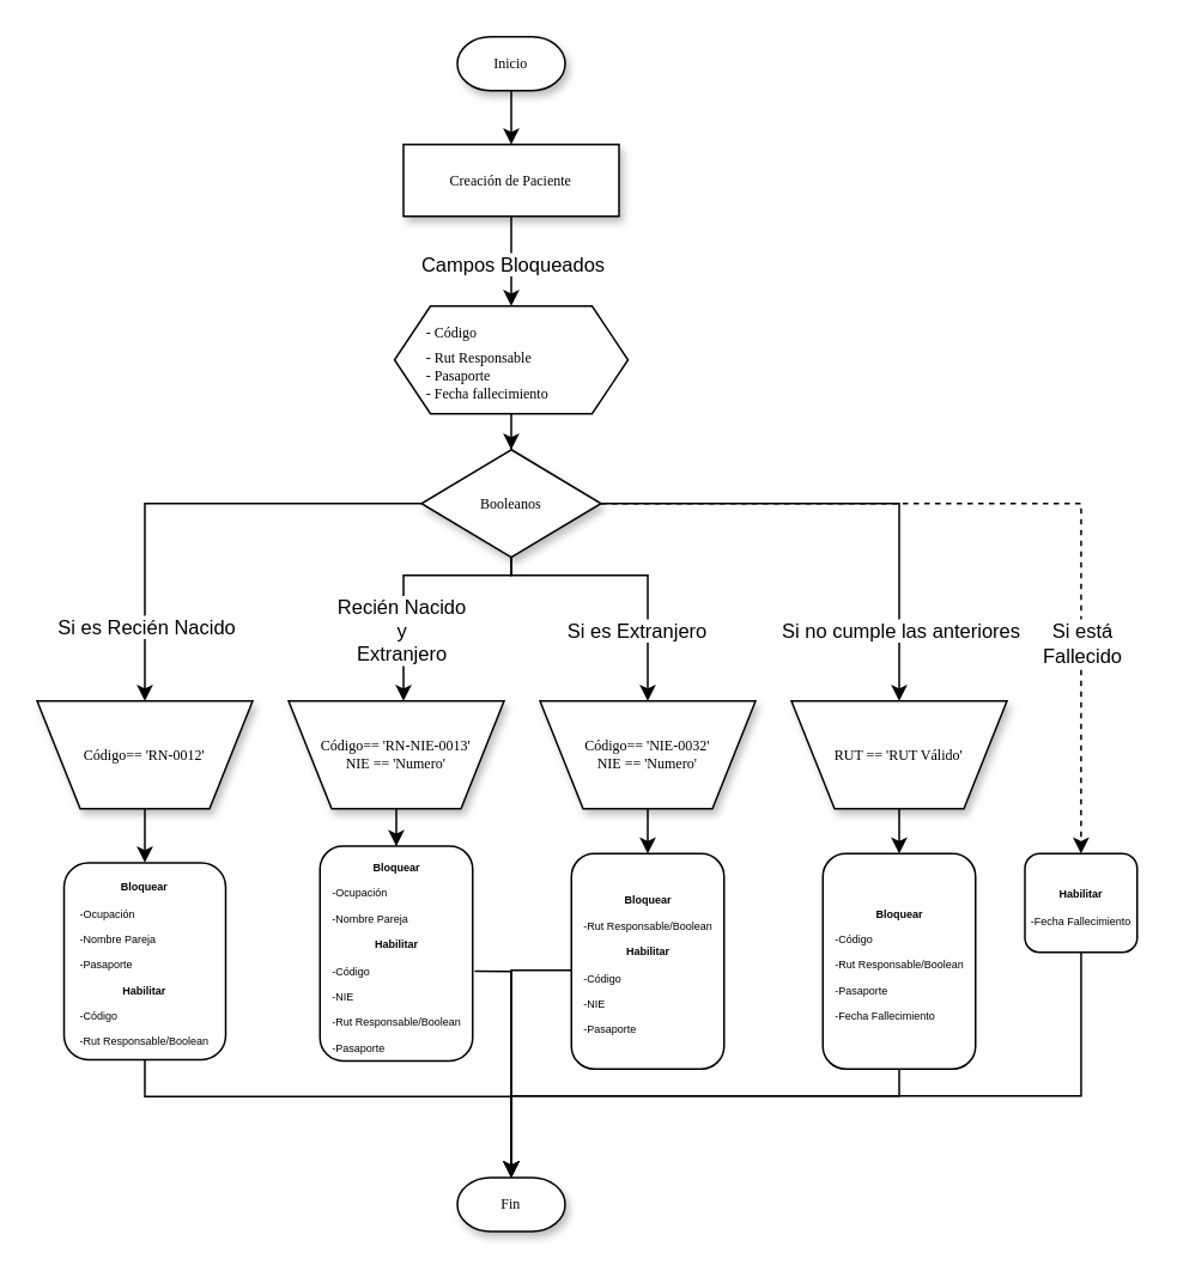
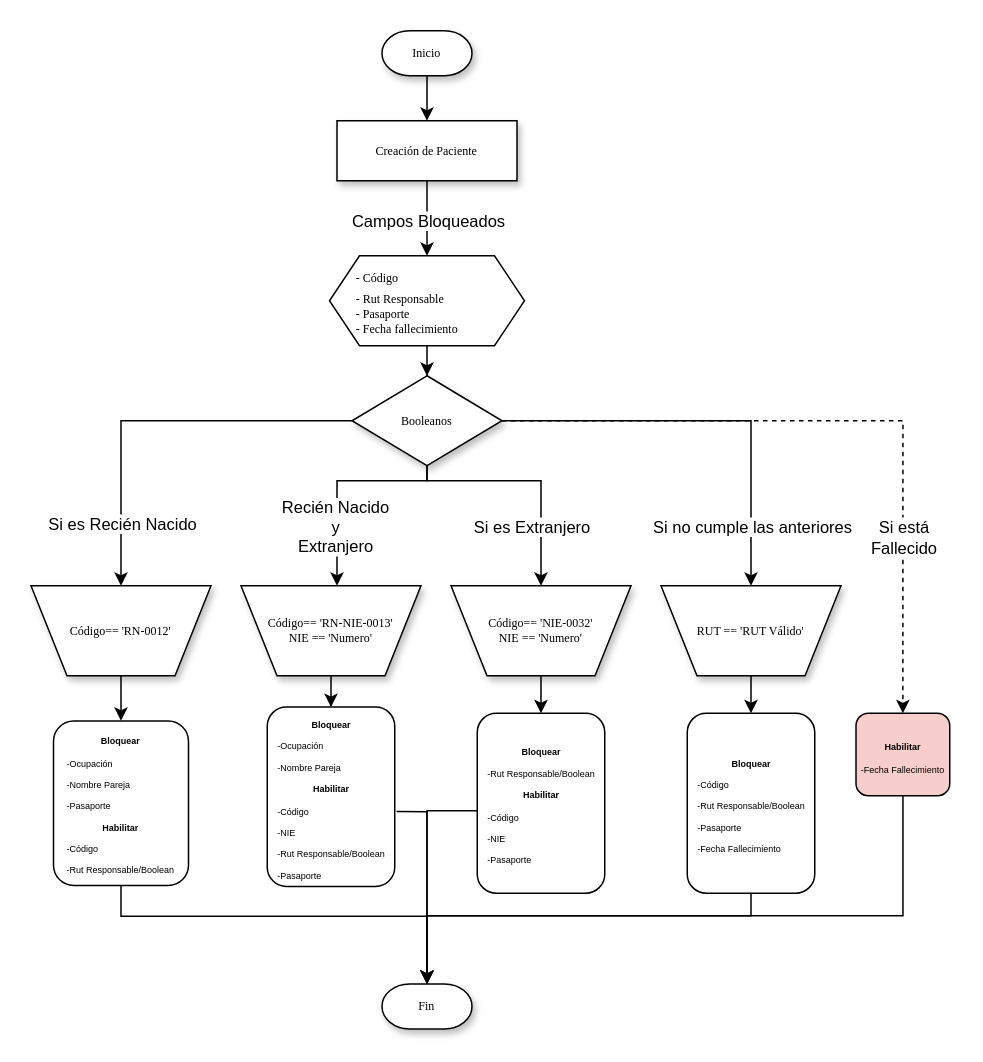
  <mxCell id="0" />
  <mxCell id="1" parent="0" />
  <mxCell id="2" value="Código== 'RN-0012'" style="shape=trapezoid;whiteSpace=wrap;html=1;rounded=0;shadow=1;labelBackgroundColor=none;strokeWidth=1;fontFamily=Verdana;fontSize=8;align=center;flipV=1;" vertex="1" parent="1"><mxGeometry x="20" y="390" width="120" height="60" as="geometry" /></mxCell>
  <mxCell id="3" value="Creación de Paciente" style="whiteSpace=wrap;html=1;rounded=0;shadow=1;labelBackgroundColor=none;strokeWidth=1;fontFamily=Verdana;fontSize=8;align=center;" vertex="1" parent="1"><mxGeometry x="224" y="80" width="120" height="40" as="geometry" /></mxCell>
  <mxCell id="4" value="Fin" style="strokeWidth=1;html=1;shape=mxgraph.flowchart.terminator;whiteSpace=wrap;rounded=0;shadow=1;labelBackgroundColor=none;fontFamily=Verdana;fontSize=8;align=center;" vertex="1" parent="1"><mxGeometry x="254" y="655.43" width="60" height="30" as="geometry" /></mxCell>
  <mxCell id="5" style="edgeStyle=orthogonalEdgeStyle;rounded=0;orthogonalLoop=1;jettySize=auto;html=1;entryX=0.5;entryY=0;entryDx=0;entryDy=0;" edge="1" parent="1" source="6" target="3"><mxGeometry relative="1" as="geometry" /></mxCell>
  <mxCell id="6" value="Inicio" style="strokeWidth=1;html=1;shape=mxgraph.flowchart.terminator;whiteSpace=wrap;rounded=0;shadow=1;labelBackgroundColor=none;fontFamily=Verdana;fontSize=8;align=center;" vertex="1" parent="1"><mxGeometry x="254" y="20" width="60" height="30" as="geometry" /></mxCell>
  <mxCell id="7" style="edgeStyle=orthogonalEdgeStyle;rounded=0;orthogonalLoop=1;jettySize=auto;html=1;entryX=0.5;entryY=0;entryDx=0;entryDy=0;" edge="1" parent="1" source="13" target="2"><mxGeometry relative="1" as="geometry" /></mxCell>
  <mxCell id="8" value="Si es Recién Nacido" style="edgeLabel;html=1;align=center;verticalAlign=middle;resizable=0;points=[];" vertex="1" connectable="0" parent="7"><mxGeometry x="0.553" y="-2" relative="1" as="geometry"><mxPoint x="2" y="17" as="offset" /></mxGeometry></mxCell>
  <mxCell id="9" style="edgeStyle=orthogonalEdgeStyle;rounded=0;orthogonalLoop=1;jettySize=auto;html=1;entryX=0.5;entryY=0;entryDx=0;entryDy=0;" edge="1" parent="1" source="13" target="17"><mxGeometry relative="1" as="geometry"><Array as="points"><mxPoint x="284" y="320" /><mxPoint x="360" y="320" /></Array></mxGeometry></mxCell>
  <mxCell id="10" value="Si es Extranjero" style="edgeLabel;html=1;align=center;verticalAlign=middle;resizable=0;points=[];" vertex="1" connectable="0" parent="9"><mxGeometry x="-0.467" relative="1" as="geometry"><mxPoint x="37" y="30" as="offset" /></mxGeometry></mxCell>
  <mxCell id="11" style="edgeStyle=orthogonalEdgeStyle;rounded=0;orthogonalLoop=1;jettySize=auto;html=1;entryX=0.5;entryY=0;entryDx=0;entryDy=0;" edge="1" parent="1" source="13" target="19"><mxGeometry relative="1" as="geometry" /></mxCell>
  <mxCell id="12" value="Si no cumple las anteriores" style="edgeLabel;html=1;align=center;verticalAlign=middle;resizable=0;points=[];" vertex="1" connectable="0" parent="11"><mxGeometry x="0.566" y="1" relative="1" as="geometry"><mxPoint x="-1" y="20" as="offset" /></mxGeometry></mxCell>
  <mxCell id="13" value="Booleanos" style="rhombus;whiteSpace=wrap;html=1;rounded=0;shadow=1;labelBackgroundColor=none;strokeWidth=1;fontFamily=Verdana;fontSize=8;align=center;" vertex="1" parent="1"><mxGeometry x="234" y="250" width="100" height="60" as="geometry" /></mxCell>
  <mxCell id="14" style="edgeStyle=orthogonalEdgeStyle;rounded=0;orthogonalLoop=1;jettySize=auto;html=1;entryX=0.5;entryY=0;entryDx=0;entryDy=0;" edge="1" parent="1" source="3" target="29"><mxGeometry relative="1" as="geometry"><mxPoint x="284" y="180" as="targetPoint" /></mxGeometry></mxCell>
  <mxCell id="15" value="Campos Bloqueados" style="edgeLabel;html=1;align=center;verticalAlign=middle;resizable=0;points=[];" vertex="1" connectable="0" parent="14"><mxGeometry x="-0.168" relative="1" as="geometry"><mxPoint y="5" as="offset" /></mxGeometry></mxCell>
  <mxCell id="16" style="edgeStyle=orthogonalEdgeStyle;rounded=0;orthogonalLoop=1;jettySize=auto;html=1;entryX=0.5;entryY=0;entryDx=0;entryDy=0;" edge="1" parent="1" source="17" target="33"><mxGeometry relative="1" as="geometry" /></mxCell>
  <mxCell id="17" value="Código== 'NIE-0032'&lt;br&gt;NIE == 'Numero'" style="shape=trapezoid;whiteSpace=wrap;html=1;rounded=0;shadow=1;labelBackgroundColor=none;strokeWidth=1;fontFamily=Verdana;fontSize=8;align=center;flipV=1;" vertex="1" parent="1"><mxGeometry x="300" y="390" width="120" height="60" as="geometry" /></mxCell>
  <mxCell id="18" style="edgeStyle=orthogonalEdgeStyle;rounded=0;orthogonalLoop=1;jettySize=auto;html=1;entryX=0.5;entryY=0;entryDx=0;entryDy=0;" edge="1" parent="1" source="19" target="34"><mxGeometry relative="1" as="geometry" /></mxCell>
  <mxCell id="19" value="RUT == 'RUT Válido&lt;span style=&quot;background-color: transparent; color: light-dark(rgb(0, 0, 0), rgb(255, 255, 255));&quot;&gt;'&lt;/span&gt;" style="shape=trapezoid;whiteSpace=wrap;html=1;rounded=0;shadow=1;labelBackgroundColor=none;strokeWidth=1;fontFamily=Verdana;fontSize=8;align=center;flipV=1;" vertex="1" parent="1"><mxGeometry x="440" y="390" width="120" height="60" as="geometry" /></mxCell>
  <mxCell id="20" style="edgeStyle=orthogonalEdgeStyle;rounded=0;orthogonalLoop=1;jettySize=auto;html=1;entryX=0.5;entryY=0;entryDx=0;entryDy=0;entryPerimeter=0;exitX=0.015;exitY=0.677;exitDx=0;exitDy=0;exitPerimeter=0;" edge="1" parent="1" source="33" target="4"><mxGeometry relative="1" as="geometry"><mxPoint x="310" y="510" as="sourcePoint" /><Array as="points"><mxPoint x="326" y="540" /><mxPoint x="284" y="540" /></Array></mxGeometry></mxCell>
  <mxCell id="21" style="edgeStyle=orthogonalEdgeStyle;rounded=0;orthogonalLoop=1;jettySize=auto;html=1;entryX=0.5;entryY=0;entryDx=0;entryDy=0;" edge="1" parent="1" source="22" target="32"><mxGeometry relative="1" as="geometry" /></mxCell>
  <mxCell id="22" value="Código== 'RN-NIE-0013'&lt;br&gt;NIE == 'Numero'" style="shape=trapezoid;whiteSpace=wrap;html=1;rounded=0;shadow=1;labelBackgroundColor=none;strokeWidth=1;fontFamily=Verdana;fontSize=8;align=center;flipV=1;" vertex="1" parent="1"><mxGeometry x="160" y="390" width="120" height="60" as="geometry" /></mxCell>
  <mxCell id="23" style="edgeStyle=orthogonalEdgeStyle;rounded=0;orthogonalLoop=1;jettySize=auto;html=1;entryX=0.5;entryY=0;entryDx=0;entryDy=0;exitX=0.5;exitY=1;exitDx=0;exitDy=0;" edge="1" parent="1" source="13"><mxGeometry relative="1" as="geometry"><mxPoint x="288" y="310" as="sourcePoint" /><mxPoint x="224" y="390" as="targetPoint" /><Array as="points"><mxPoint x="284" y="320" /><mxPoint x="224" y="320" /></Array></mxGeometry></mxCell>
  <mxCell id="24" value="Recién Nacido&lt;br&gt;y&lt;br&gt;Extranjero" style="edgeLabel;html=1;align=center;verticalAlign=middle;resizable=0;points=[];" vertex="1" connectable="0" parent="23"><mxGeometry x="-0.322" y="-1" relative="1" as="geometry"><mxPoint x="-25" y="31" as="offset" /></mxGeometry></mxCell>
  <mxCell id="25" style="edgeStyle=orthogonalEdgeStyle;rounded=0;orthogonalLoop=1;jettySize=auto;html=1;entryX=0.5;entryY=0;entryDx=0;entryDy=0;entryPerimeter=0;" edge="1" parent="1" source="30" target="4"><mxGeometry relative="1" as="geometry"><mxPoint x="130" y="610.43" as="sourcePoint" /><Array as="points"><mxPoint x="284" y="610.43" /></Array></mxGeometry></mxCell>
  <mxCell id="26" style="edgeStyle=orthogonalEdgeStyle;rounded=0;orthogonalLoop=1;jettySize=auto;html=1;entryX=0.5;entryY=0;entryDx=0;entryDy=0;entryPerimeter=0;exitX=0.5;exitY=1;exitDx=0;exitDy=0;" edge="1" parent="1" source="34" target="4"><mxGeometry relative="1" as="geometry"><mxPoint x="440" y="610.381" as="sourcePoint" /><Array as="points"><mxPoint x="500" y="610" /><mxPoint x="284" y="610" /></Array></mxGeometry></mxCell>
  <mxCell id="27" style="edgeStyle=orthogonalEdgeStyle;rounded=0;orthogonalLoop=1;jettySize=auto;html=1;entryX=0.5;entryY=0;entryDx=0;entryDy=0;entryPerimeter=0;exitX=1.014;exitY=0.583;exitDx=0;exitDy=0;exitPerimeter=0;" edge="1" parent="1" source="32" target="4"><mxGeometry relative="1" as="geometry"><Array as="points"><mxPoint x="284" y="540" /></Array></mxGeometry></mxCell>
  <mxCell id="28" style="edgeStyle=orthogonalEdgeStyle;rounded=0;orthogonalLoop=1;jettySize=auto;html=1;entryX=0.5;entryY=0;entryDx=0;entryDy=0;" edge="1" parent="1" source="29" target="13"><mxGeometry relative="1" as="geometry"><mxPoint x="284.029" y="230" as="sourcePoint" /></mxGeometry></mxCell>
  <mxCell id="29" value="&lt;span style=&quot;font-family: Verdana; font-size: 8px;&quot;&gt;&lt;span style=&quot;white-space: pre;&quot;&gt;&#09;&lt;/span&gt;- Código&lt;/span&gt;&lt;div&gt;&lt;span style=&quot;font-family: Verdana; font-size: 8px;&quot;&gt;&lt;span style=&quot;white-space: pre;&quot;&gt;&#09;&lt;/span&gt;- Rut Responsable&lt;/span&gt;&lt;div style=&quot;font-family: Verdana; font-size: 8px;&quot;&gt;&lt;span style=&quot;white-space: pre;&quot;&gt;&#09;&lt;/span&gt;- Pasaporte&lt;/div&gt;&lt;div style=&quot;font-family: Verdana; font-size: 8px;&quot;&gt;&lt;span style=&quot;white-space: pre;&quot;&gt;&#09;&lt;/span&gt;- Fecha fallecimiento&lt;/div&gt;&lt;/div&gt;" style="shape=hexagon;perimeter=hexagonPerimeter2;whiteSpace=wrap;html=1;fixedSize=1;align=left;" vertex="1" parent="1"><mxGeometry x="219" y="170" width="130" height="60" as="geometry" /></mxCell>
  <mxCell id="30" value="&lt;b&gt;&lt;font style=&quot;font-size: 6px;&quot;&gt;Bloquear&lt;/font&gt;&lt;/b&gt;&lt;div style=&quot;text-align: left;&quot;&gt;&lt;font style=&quot;font-size: 6px;&quot;&gt;-Ocupación&lt;/font&gt;&lt;/div&gt;&lt;div style=&quot;text-align: left;&quot;&gt;&lt;font style=&quot;font-size: 6px;&quot;&gt;-Nombre Pareja&lt;/font&gt;&lt;/div&gt;&lt;div style=&quot;text-align: left;&quot;&gt;&lt;font style=&quot;font-size: 6px;&quot;&gt;-Pasaporte&lt;/font&gt;&lt;/div&gt;&lt;div&gt;&lt;font style=&quot;font-size: 6px;&quot;&gt;&lt;b&gt;Habilitar&lt;/b&gt;&lt;/font&gt;&lt;/div&gt;&lt;div style=&quot;text-align: left;&quot;&gt;&lt;font style=&quot;font-size: 6px;&quot;&gt;-Código&lt;/font&gt;&lt;/div&gt;&lt;div style=&quot;text-align: left;&quot;&gt;&lt;font style=&quot;font-size: 6px;&quot;&gt;-Rut Responsable/Boolean&lt;/font&gt;&lt;/div&gt;" style="rounded=1;whiteSpace=wrap;html=1;" vertex="1" parent="1"><mxGeometry x="35" y="480.22" width="90" height="109.57" as="geometry" /></mxCell>
  <mxCell id="31" style="edgeStyle=orthogonalEdgeStyle;rounded=0;orthogonalLoop=1;jettySize=auto;html=1;" edge="1" parent="1" source="2"><mxGeometry relative="1" as="geometry"><mxPoint x="80" y="480" as="targetPoint" /></mxGeometry></mxCell>
  <mxCell id="32" value="&lt;b&gt;&lt;font style=&quot;font-size: 6px;&quot;&gt;Bloquear&lt;/font&gt;&lt;/b&gt;&lt;div style=&quot;text-align: left;&quot;&gt;&lt;font style=&quot;font-size: 6px;&quot;&gt;-Ocupación&lt;/font&gt;&lt;/div&gt;&lt;div style=&quot;text-align: left;&quot;&gt;&lt;font style=&quot;font-size: 6px;&quot;&gt;-Nombre Pareja&lt;/font&gt;&lt;/div&gt;&lt;div&gt;&lt;font style=&quot;font-size: 6px;&quot;&gt;&lt;b&gt;Habilitar&lt;/b&gt;&lt;/font&gt;&lt;/div&gt;&lt;div style=&quot;text-align: left;&quot;&gt;&lt;font style=&quot;font-size: 6px;&quot;&gt;-Código&lt;/font&gt;&lt;/div&gt;&lt;div style=&quot;text-align: left;&quot;&gt;&lt;font style=&quot;font-size: 6px;&quot;&gt;-NIE&lt;/font&gt;&lt;/div&gt;&lt;div style=&quot;text-align: left;&quot;&gt;&lt;font style=&quot;font-size: 6px;&quot;&gt;-Rut Responsable/Boolean&lt;/font&gt;&lt;/div&gt;&lt;div style=&quot;text-align: left;&quot;&gt;&lt;font style=&quot;font-size: 6px;&quot;&gt;-Pasaporte&lt;br&gt;&lt;/font&gt;&lt;/div&gt;" style="rounded=1;whiteSpace=wrap;html=1;" vertex="1" parent="1"><mxGeometry x="177.5" y="470.86" width="85" height="119.57" as="geometry" /></mxCell>
  <mxCell id="33" value="&lt;b&gt;&lt;font style=&quot;font-size: 6px;&quot;&gt;Bloquear&lt;/font&gt;&lt;/b&gt;&lt;div style=&quot;text-align: left;&quot;&gt;&lt;font style=&quot;font-size: 6px;&quot;&gt;-Rut Responsable/Boolean&lt;/font&gt;&lt;/div&gt;&lt;div&gt;&lt;font style=&quot;font-size: 6px;&quot;&gt;&lt;b&gt;Habilitar&lt;/b&gt;&lt;/font&gt;&lt;/div&gt;&lt;div style=&quot;text-align: left;&quot;&gt;&lt;font style=&quot;font-size: 6px;&quot;&gt;-Código&lt;/font&gt;&lt;/div&gt;&lt;div style=&quot;text-align: left;&quot;&gt;&lt;font style=&quot;font-size: 6px;&quot;&gt;-NIE&lt;/font&gt;&lt;/div&gt;&lt;div style=&quot;text-align: left;&quot;&gt;&lt;font style=&quot;font-size: 6px;&quot;&gt;-Pasaporte&lt;br&gt;&lt;/font&gt;&lt;/div&gt;" style="rounded=1;whiteSpace=wrap;html=1;" vertex="1" parent="1"><mxGeometry x="317.5" y="475" width="85" height="120" as="geometry" /></mxCell>
  <mxCell id="34" value="&lt;b&gt;&lt;font style=&quot;font-size: 6px;&quot;&gt;Bloquear&lt;/font&gt;&lt;/b&gt;&lt;div style=&quot;text-align: left;&quot;&gt;&lt;font style=&quot;font-size: 6px;&quot;&gt;-Código&lt;/font&gt;&lt;/div&gt;&lt;div style=&quot;text-align: left;&quot;&gt;&lt;font style=&quot;font-size: 6px;&quot;&gt;-Rut Responsable/Boolean&lt;/font&gt;&lt;/div&gt;&lt;div style=&quot;text-align: left;&quot;&gt;&lt;font style=&quot;font-size: 6px;&quot;&gt;-Pasaporte&lt;/font&gt;&lt;/div&gt;&lt;div style=&quot;text-align: left;&quot;&gt;&lt;font style=&quot;font-size: 6px;&quot;&gt;-Fecha Fallecimiento&lt;/font&gt;&lt;/div&gt;" style="rounded=1;whiteSpace=wrap;html=1;" vertex="1" parent="1"><mxGeometry x="457.5" y="475" width="85" height="120" as="geometry" /></mxCell>
  <mxCell id="35" style="edgeStyle=orthogonalEdgeStyle;rounded=0;orthogonalLoop=1;jettySize=auto;html=1;entryX=0.5;entryY=0;entryDx=0;entryDy=0;dashed=1;" edge="1" source="13" target="38" parent="1"><mxGeometry relative="1" as="geometry"><mxPoint x="640" y="450" as="sourcePoint" /></mxGeometry></mxCell>
  <mxCell id="36" value="Si está&lt;br&gt;Fallecido" style="edgeLabel;html=1;align=center;verticalAlign=middle;resizable=0;points=[];" vertex="1" connectable="0" parent="35"><mxGeometry x="0.482" y="-1" relative="1" as="geometry"><mxPoint x="1" y="2" as="offset" /></mxGeometry></mxCell>
  <mxCell id="37" style="edgeStyle=orthogonalEdgeStyle;rounded=0;orthogonalLoop=1;jettySize=auto;html=1;" edge="1" parent="1" source="38" target="4"><mxGeometry relative="1" as="geometry"><Array as="points"><mxPoint x="601" y="610" /><mxPoint x="284" y="610" /></Array></mxGeometry></mxCell>
- <mxCell id="38" value="&lt;b&gt;&lt;font style=&quot;font-size: 6px;&quot;&gt;Habilitar&lt;/font&gt;&lt;/b&gt;&lt;div style=&quot;text-align: left;&quot;&gt;&lt;font style=&quot;font-size: 6px;&quot;&gt;-Fecha Fallecimiento&lt;/font&gt;&lt;/div&gt;" style="rounded=1;whiteSpace=wrap;html=1;" vertex="1" parent="1"><mxGeometry x="570" y="475" width="62.5" height="55" as="geometry" /></mxCell>
+ <mxCell id="38" value="&lt;b&gt;&lt;font style=&quot;font-size: 6px;&quot;&gt;Habilitar&lt;/font&gt;&lt;/b&gt;&lt;div style=&quot;text-align: left;&quot;&gt;&lt;font style=&quot;font-size: 6px;&quot;&gt;-Fecha Fallecimiento&lt;/font&gt;&lt;/div&gt;" style="rounded=1;whiteSpace=wrap;html=1;fillColor=#f8cecc;" vertex="1" parent="1"><mxGeometry x="570" y="475" width="62.5" height="55" as="geometry" /></mxCell>
